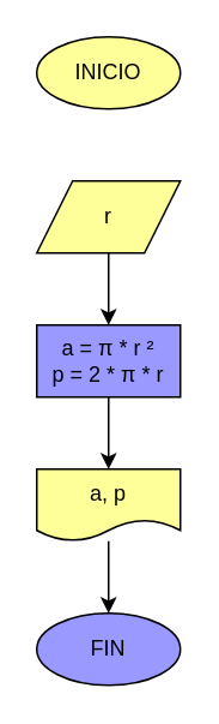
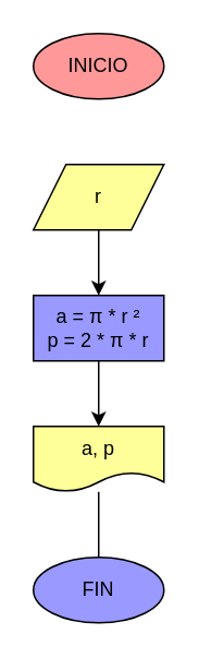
  <mxCell id="0" />
  <mxCell id="1" parent="0" />
- <mxCell id="2" value="&lt;font color=&quot;#030303&quot;&gt;INICIO&lt;/font&gt;" style="ellipse;whiteSpace=wrap;html=1;fillColor=#ffff99;strokeColor=#000000;backgroundOutline=0;comic=0;" parent="1" vertex="1"><mxGeometry x="20" y="20" width="80" height="40" as="geometry" /></mxCell>
+ <mxCell id="2" value="&lt;font color=&quot;#030303&quot;&gt;INICIO&lt;/font&gt;" style="ellipse;whiteSpace=wrap;html=1;fillColor=#FF9999;strokeColor=#000000;backgroundOutline=0;comic=0;" parent="1" vertex="1"><mxGeometry x="20" y="20" width="80" height="40" as="geometry" /></mxCell>
  <mxCell id="3" value="" style="edgeStyle=none;html=1;strokeColor=#000000;backgroundOutline=0;comic=0;" parent="1" source="4" target="6" edge="1"><mxGeometry relative="1" as="geometry" /></mxCell>
  <mxCell id="4" value="&lt;font color=&quot;#000000&quot;&gt;r&lt;/font&gt;" style="shape=parallelogram;perimeter=parallelogramPerimeter;whiteSpace=wrap;html=1;fixedSize=1;fillColor=#FFFF99;strokeColor=#000000;backgroundOutline=0;comic=0;" parent="1" vertex="1"><mxGeometry x="20" y="100" width="80" height="40" as="geometry" /></mxCell>
  <mxCell id="5" value="" style="edgeStyle=none;html=1;strokeColor=#000000;backgroundOutline=0;comic=0;" parent="1" source="6" target="8" edge="1"><mxGeometry relative="1" as="geometry" /></mxCell>
  <mxCell id="6" value="&lt;font color=&quot;#000000&quot;&gt;a =&amp;nbsp;π * r ²&lt;br&gt;p = 2 * π * r&lt;/font&gt;" style="whiteSpace=wrap;html=1;strokeColor=#000000;fillColor=#9999FF;backgroundOutline=0;comic=0;" parent="1" vertex="1"><mxGeometry x="20" y="180" width="80" height="40" as="geometry" /></mxCell>
- <mxCell id="7" value="" style="edgeStyle=none;html=1;strokeColor=#000000;backgroundOutline=0;comic=0;" parent="1" source="8" target="9" edge="1"><mxGeometry relative="1" as="geometry" /></mxCell>
+ <mxCell id="7" value="" style="edgeStyle=none;html=1;strokeColor=#000000;backgroundOutline=0;comic=0;endArrow=none;" parent="1" source="8" target="9" edge="1"><mxGeometry relative="1" as="geometry" /></mxCell>
  <mxCell id="8" value="&lt;font color=&quot;#000000&quot;&gt;a, p&lt;/font&gt;" style="shape=document;whiteSpace=wrap;html=1;boundedLbl=1;fillColor=#FFFF99;strokeColor=#000000;backgroundOutline=0;comic=0;" parent="1" vertex="1"><mxGeometry x="20" y="260" width="80" height="40" as="geometry" /></mxCell>
  <mxCell id="9" value="&lt;font color=&quot;#000000&quot;&gt;FIN&lt;/font&gt;" style="ellipse;whiteSpace=wrap;html=1;strokeColor=#000000;fillColor=#9999ff;backgroundOutline=0;comic=0;" parent="1" vertex="1"><mxGeometry x="20" y="340" width="80" height="40" as="geometry" /></mxCell>
